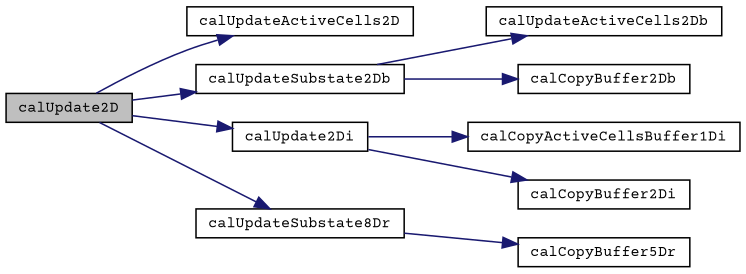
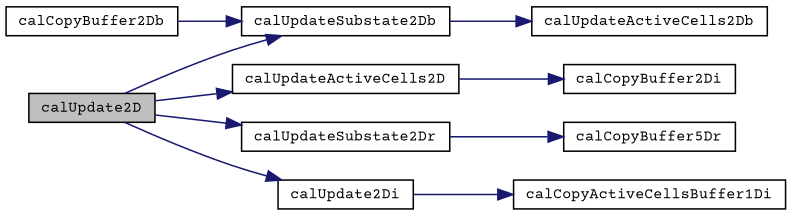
  digraph {
    fontname="Courier Prime"
    rankdir=LR
    node [color=black fillcolor=white fontname="Courier Prime" fontsize=10 shape=record style=filled]
    edge [color=midnightblue fontname="Courier Prime" fontsize=10 labelfontname=Helvetica labelfontsize=10 style=solid]
    n1 [fillcolor=grey75 fontcolor=black height=0.2 label=calUpdate2D width=0.4]
    n2 [height=0.2 label=calUpdateActiveCells2D width=0.4]
    n3 [height=0.2 label=calUpdateSubstate2Db width=0.4]
    n4 [height=0.2 label=calUpdate2Di width=0.4]
-   n5 [height=0.2 label=calUpdateSubstate8Dr width=0.4]
+   n5 [height=0.2 label=calUpdateSubstate2Dr width=0.4]
    n6 [height=0.2 label=calUpdateActiveCells2Db width=0.4]
    n7 [height=0.2 label=calCopyBuffer2Db width=0.4]
    n8 [height=0.2 label=calCopyActiveCellsBuffer1Di width=0.4]
    n9 [height=0.2 label=calCopyBuffer2Di width=0.4]
    n10 [height=0.2 label=calCopyBuffer5Dr width=0.4]
    n1 -> n2
    n1 -> n3
    n1 -> n4
    n1 -> n5
    n3 -> n6
-   n3 -> n7
+   n7 -> n3
    n4 -> n8
-   n4 -> n9
+   n2 -> n9
    n5 -> n10
  }
